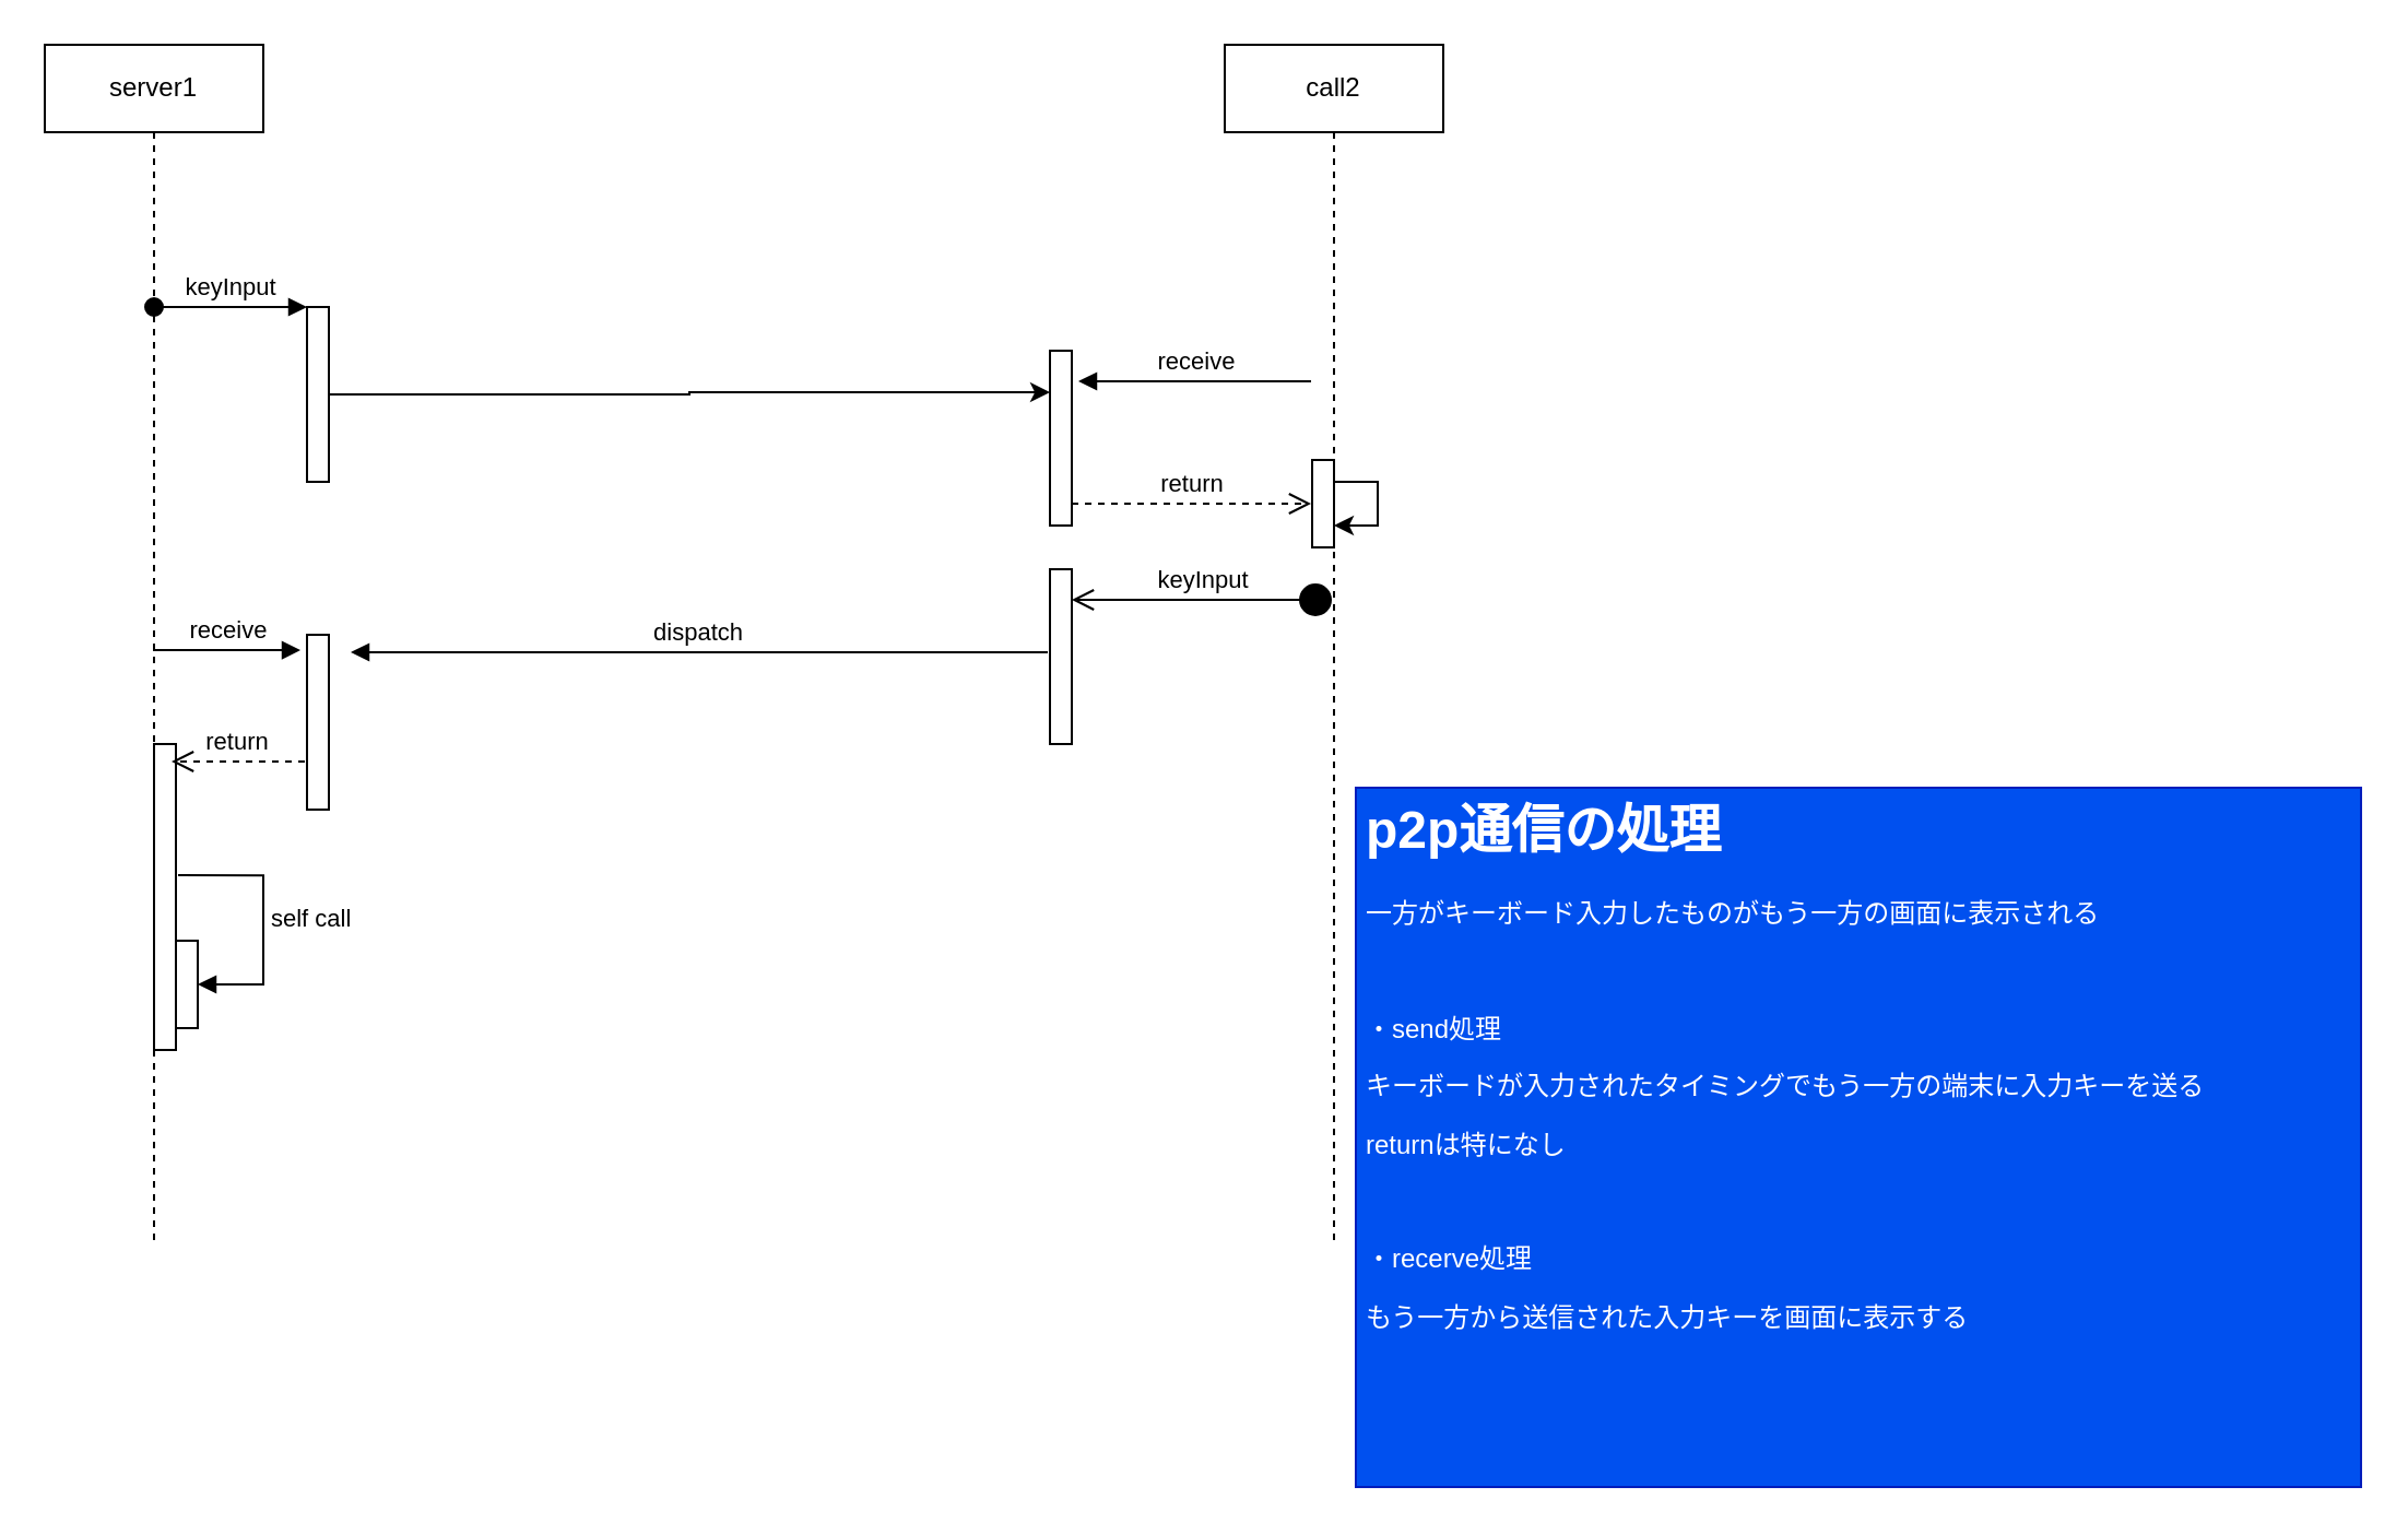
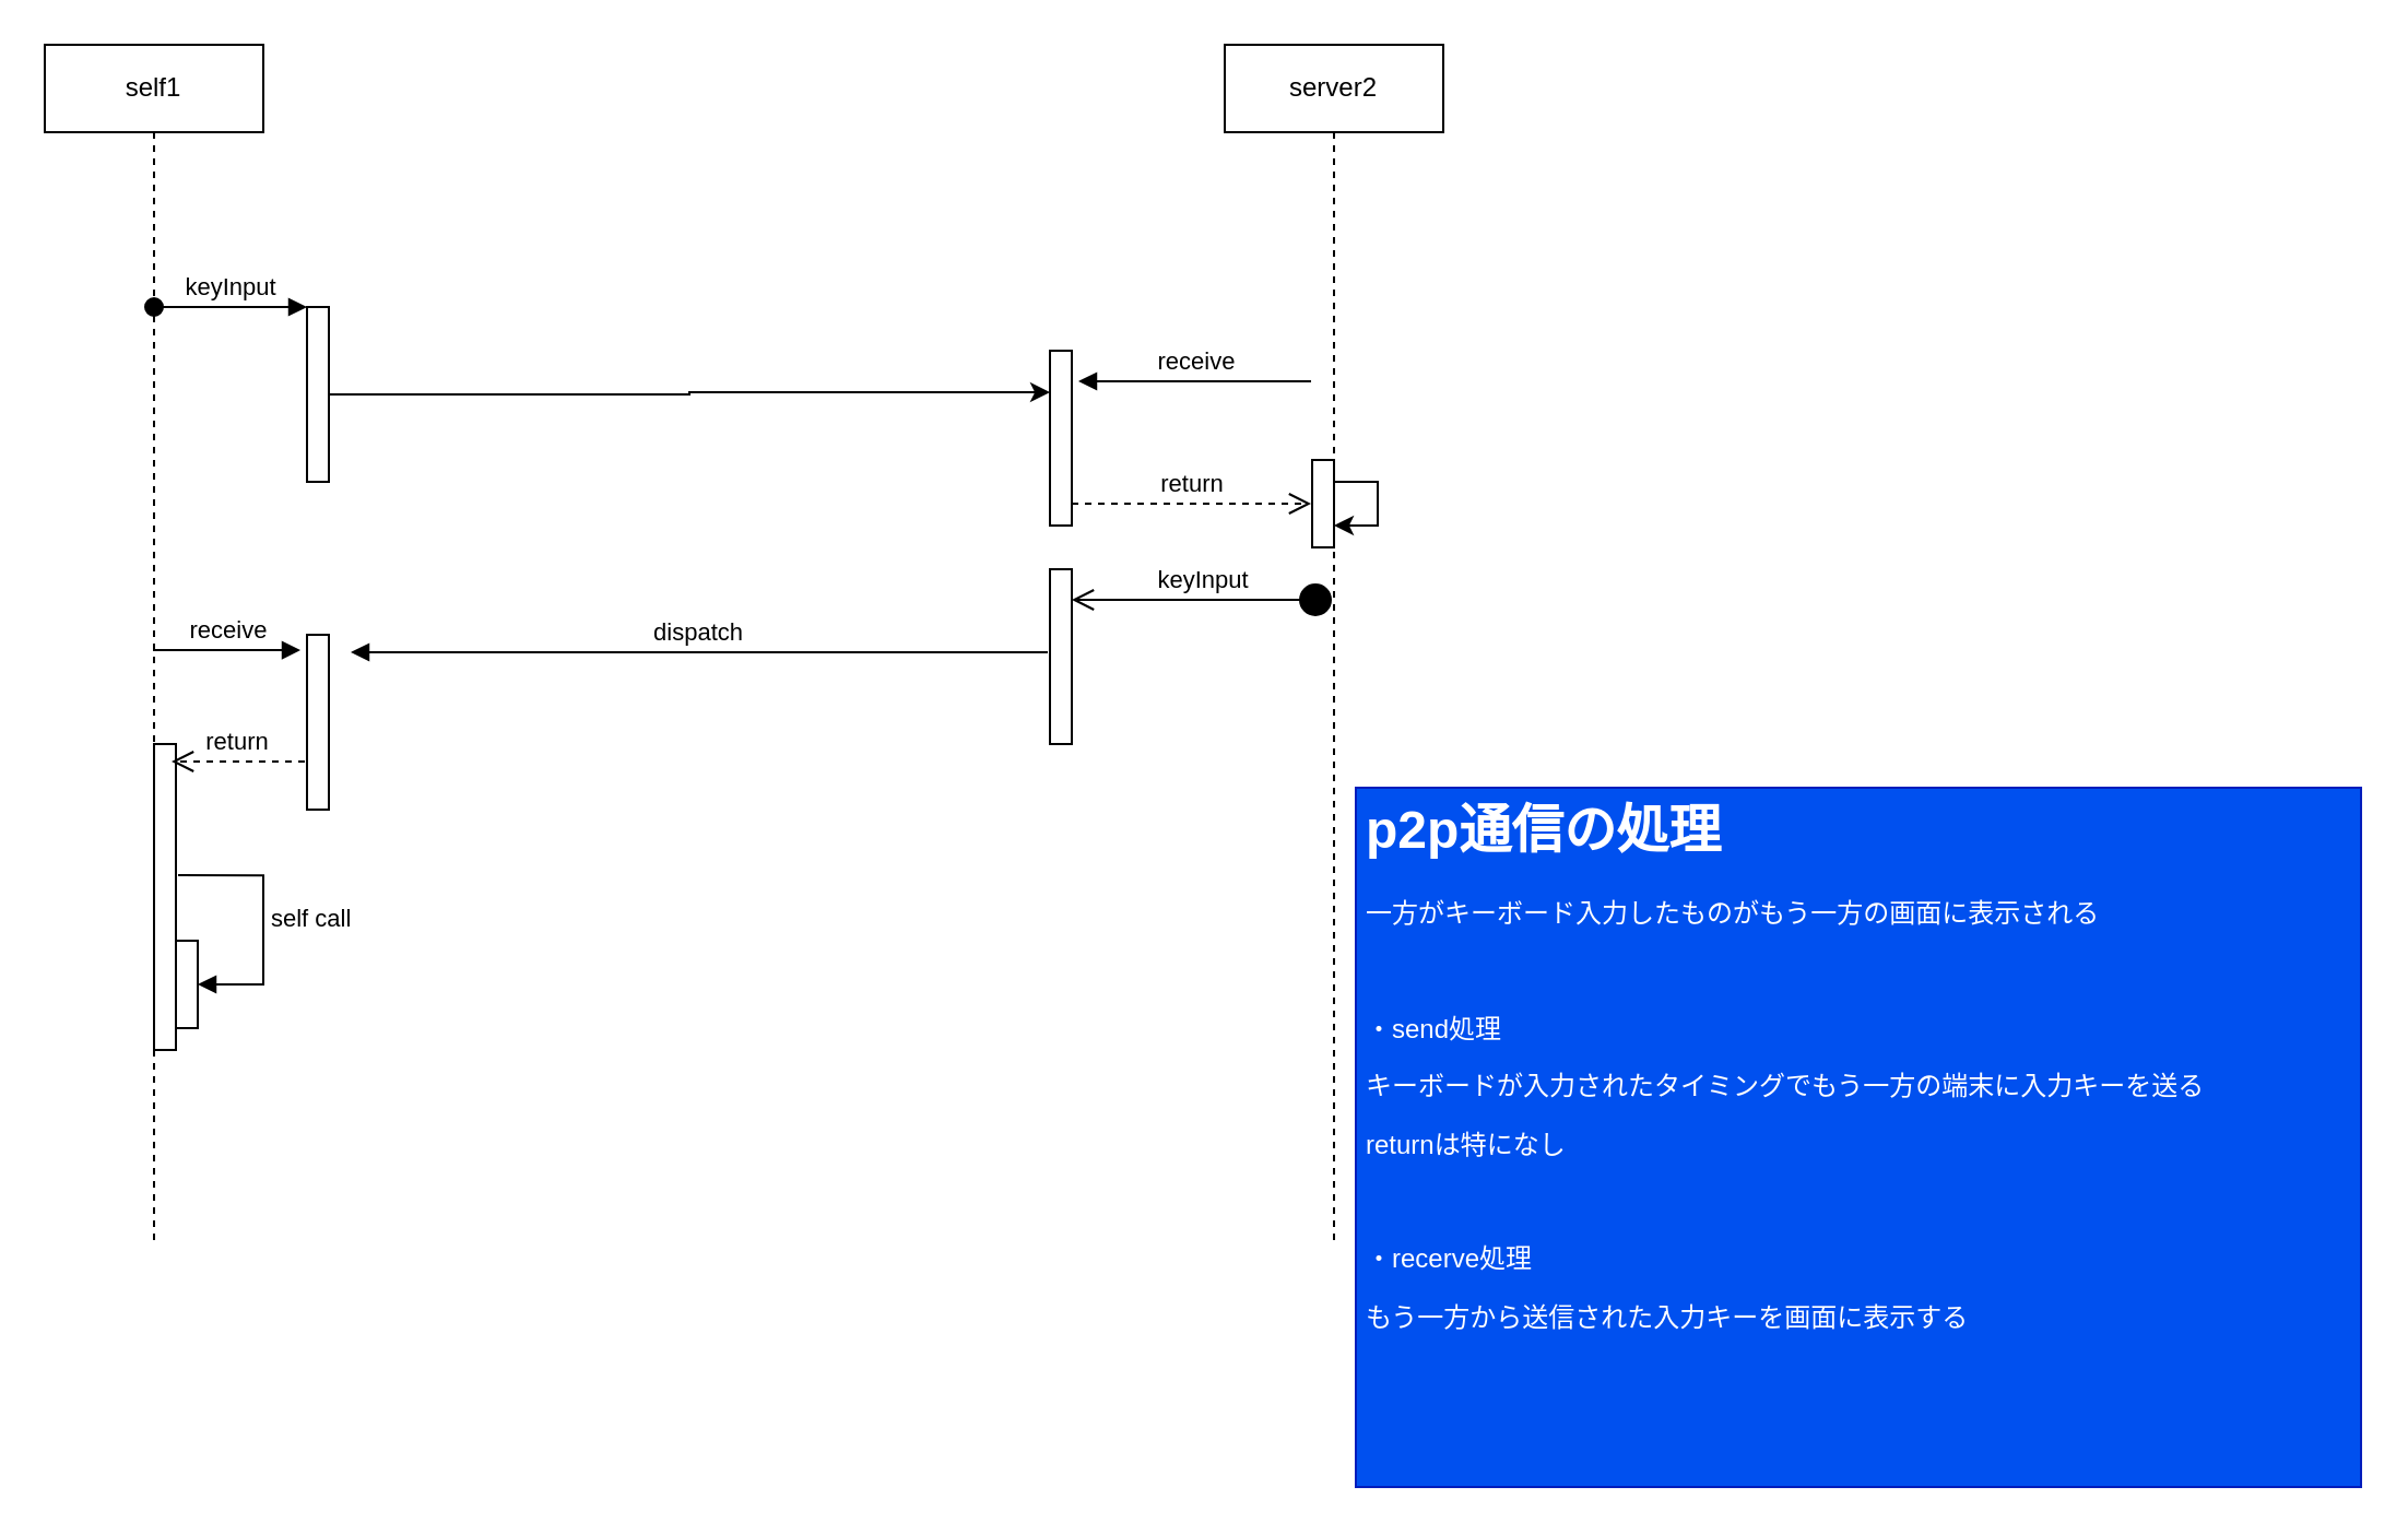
  <mxCell id="0" />
  <mxCell id="1" parent="0" />
  <mxCell id="2" value="&lt;h1&gt;p2p通信の処理&lt;/h1&gt;&lt;p&gt;一方がキーボード入力したものがもう一方の画面に表示される&lt;/p&gt;&lt;p&gt;&lt;br&gt;&lt;/p&gt;&lt;p&gt;・send処理&lt;/p&gt;&lt;p&gt;キーボードが入力されたタイミングで&lt;span style=&quot;background-color: initial;&quot;&gt;もう一方の端末に入力キーを送る&lt;/span&gt;&lt;/p&gt;&lt;p&gt;returnは特になし&lt;/p&gt;&lt;p&gt;&lt;br&gt;&lt;/p&gt;&lt;p&gt;・recerve処理&lt;/p&gt;&lt;p&gt;もう一方から送信された入力キーを画面に表示する&lt;/p&gt;&lt;p&gt;&lt;br&gt;&lt;/p&gt;&lt;p&gt;　&lt;/p&gt;" style="text;html=1;strokeColor=#001DBC;fillColor=#0050ef;spacing=5;spacingTop=-20;whiteSpace=wrap;overflow=hidden;rounded=0;fontColor=#ffffff;" parent="1" vertex="1"><mxGeometry x="620" y="360" width="460" height="320" as="geometry" /></mxCell>
- <mxCell id="3" value="server1" style="shape=umlLifeline;perimeter=lifelinePerimeter;whiteSpace=wrap;html=1;container=1;collapsible=0;recursiveResize=0;outlineConnect=0;" parent="1" vertex="1"><mxGeometry x="20" y="20" width="100" height="550" as="geometry" /></mxCell>
+ <mxCell id="3" value="self1" style="shape=umlLifeline;perimeter=lifelinePerimeter;whiteSpace=wrap;html=1;container=1;collapsible=0;recursiveResize=0;outlineConnect=0;" parent="1" vertex="1"><mxGeometry x="20" y="20" width="100" height="550" as="geometry" /></mxCell>
  <mxCell id="4" value="" style="html=1;points=[];perimeter=orthogonalPerimeter;" parent="3" vertex="1"><mxGeometry x="50" y="320" width="10" height="140" as="geometry" /></mxCell>
  <mxCell id="5" value="self call" style="edgeStyle=orthogonalEdgeStyle;html=1;align=left;spacingLeft=2;endArrow=block;rounded=0;entryX=1;entryY=0.5;exitX=1.1;exitY=0.429;exitDx=0;exitDy=0;exitPerimeter=0;entryDx=0;entryDy=0;entryPerimeter=0;" parent="3" source="4" target="6" edge="1"><mxGeometry relative="1" as="geometry"><mxPoint x="55" y="344" as="sourcePoint" /><Array as="points"><mxPoint x="100" y="380" /><mxPoint x="100" y="430" /></Array></mxGeometry></mxCell>
  <mxCell id="6" value="" style="html=1;points=[];perimeter=orthogonalPerimeter;" parent="3" vertex="1"><mxGeometry x="60" y="410" width="10" height="40" as="geometry" /></mxCell>
- <mxCell id="7" value="call2" style="shape=umlLifeline;perimeter=lifelinePerimeter;whiteSpace=wrap;html=1;container=1;collapsible=0;recursiveResize=0;outlineConnect=0;" parent="1" vertex="1"><mxGeometry x="560" y="20" width="100" height="550" as="geometry" /></mxCell>
+ <mxCell id="7" value="server2" style="shape=umlLifeline;perimeter=lifelinePerimeter;whiteSpace=wrap;html=1;container=1;collapsible=0;recursiveResize=0;outlineConnect=0;" parent="1" vertex="1"><mxGeometry x="560" y="20" width="100" height="550" as="geometry" /></mxCell>
  <mxCell id="8" value="" style="html=1;points=[];perimeter=orthogonalPerimeter;" parent="7" vertex="1"><mxGeometry x="40" y="190" width="10" height="40" as="geometry" /></mxCell>
  <mxCell id="9" style="edgeStyle=orthogonalEdgeStyle;rounded=0;orthogonalLoop=1;jettySize=auto;html=1;" parent="7" source="8" target="8" edge="1"><mxGeometry relative="1" as="geometry" /></mxCell>
  <mxCell id="10" style="edgeStyle=orthogonalEdgeStyle;rounded=0;orthogonalLoop=1;jettySize=auto;html=1;entryX=0;entryY=0.238;entryDx=0;entryDy=0;entryPerimeter=0;" parent="1" source="11" target="13" edge="1"><mxGeometry relative="1" as="geometry"><mxPoint x="525" y="180" as="targetPoint" /></mxGeometry></mxCell>
  <mxCell id="11" value="" style="html=1;points=[];perimeter=orthogonalPerimeter;" parent="1" vertex="1"><mxGeometry x="140" y="140" width="10" height="80" as="geometry" /></mxCell>
  <mxCell id="12" value="keyInput" style="html=1;verticalAlign=bottom;startArrow=oval;endArrow=block;startSize=8;rounded=0;" parent="1" target="11" edge="1"><mxGeometry relative="1" as="geometry"><mxPoint x="70" y="140" as="sourcePoint" /></mxGeometry></mxCell>
  <mxCell id="13" value="" style="html=1;points=[];perimeter=orthogonalPerimeter;" parent="1" vertex="1"><mxGeometry x="480" y="160" width="10" height="80" as="geometry" /></mxCell>
  <mxCell id="14" value="receive" style="html=1;verticalAlign=bottom;endArrow=block;rounded=0;entryX=1.3;entryY=0.175;entryDx=0;entryDy=0;entryPerimeter=0;" parent="1" target="13" edge="1"><mxGeometry relative="1" as="geometry"><mxPoint x="599.5" y="174" as="sourcePoint" /><mxPoint x="470" y="160" as="targetPoint" /></mxGeometry></mxCell>
  <mxCell id="15" value="return" style="html=1;verticalAlign=bottom;endArrow=open;dashed=1;endSize=8;rounded=0;" parent="1" edge="1"><mxGeometry relative="1" as="geometry"><mxPoint x="599.5" y="230" as="targetPoint" /><mxPoint x="490" y="230" as="sourcePoint" /></mxGeometry></mxCell>
  <mxCell id="16" value="" style="html=1;points=[];perimeter=orthogonalPerimeter;" parent="1" vertex="1"><mxGeometry x="480" y="260" width="10" height="80" as="geometry" /></mxCell>
  <mxCell id="17" value="" style="html=1;points=[];perimeter=orthogonalPerimeter;" parent="1" vertex="1"><mxGeometry x="140" y="290" width="10" height="80" as="geometry" /></mxCell>
  <mxCell id="18" value="keyInput" style="html=1;verticalAlign=bottom;startArrow=circle;startFill=1;endArrow=open;startSize=6;endSize=8;rounded=0;entryX=1;entryY=0.175;entryDx=0;entryDy=0;entryPerimeter=0;" parent="1" source="7" target="16" edge="1"><mxGeometry width="80" relative="1" as="geometry"><mxPoint x="500" y="300" as="sourcePoint" /><mxPoint x="580" y="300" as="targetPoint" /></mxGeometry></mxCell>
  <mxCell id="19" value="dispatch" style="html=1;verticalAlign=bottom;endArrow=block;rounded=0;exitX=-0.1;exitY=0.475;exitDx=0;exitDy=0;exitPerimeter=0;" parent="1" source="16" edge="1"><mxGeometry width="80" relative="1" as="geometry"><mxPoint x="850" y="430" as="sourcePoint" /><mxPoint x="160" y="298" as="targetPoint" /></mxGeometry></mxCell>
  <mxCell id="20" value="receive" style="html=1;verticalAlign=bottom;endArrow=block;rounded=0;entryX=-0.3;entryY=0.088;entryDx=0;entryDy=0;entryPerimeter=0;" parent="1" source="3" target="17" edge="1"><mxGeometry width="80" relative="1" as="geometry"><mxPoint x="180" y="370" as="sourcePoint" /><mxPoint x="930" y="430" as="targetPoint" /></mxGeometry></mxCell>
  <mxCell id="21" value="return" style="html=1;verticalAlign=bottom;endArrow=open;dashed=1;endSize=8;rounded=0;exitX=-0.1;exitY=0.825;exitDx=0;exitDy=0;exitPerimeter=0;entryX=0.8;entryY=0.4;entryDx=0;entryDy=0;entryPerimeter=0;" parent="1" edge="1"><mxGeometry relative="1" as="geometry"><mxPoint x="139" y="348" as="sourcePoint" /><mxPoint x="78" y="348" as="targetPoint" /></mxGeometry></mxCell>
